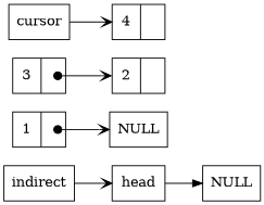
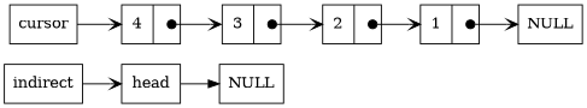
  digraph {
    rankdir=LR
    node [shape=record]
    edge [tailport="ref:c" arrowhead=vee arrowtail=dot dir=both tailclip=false]
    n1 [label=head]
    n2 [label=NULL]
    n3 [label="{ <data> 1 | <ref>  }"]
    NULL
    n5 [label="{ <data> 2 | <ref>  }"]
    n6 [label="{ <data> 3 | <ref>  }"]
    n7 [label="{ <data> 4 | <ref>  }"]
    n8 [label=indirect]
    n9 [label=cursor]
    n1 -> n2 [arrowhead="" arrowtail="" dir="" tailclip=""]
    n3 -> NULL
+   n5 -> n3 [headport=data]
    n6 -> n5 [headport=data]
+   n7 -> n6 [headport=data]
    n8 -> n1 [arrowtail="" dir="" tailclip=""]
    n9 -> n7 [arrowtail="" dir="" tailclip=""]
  }
